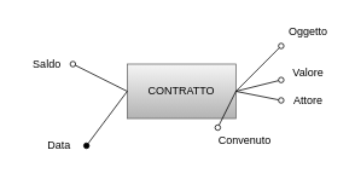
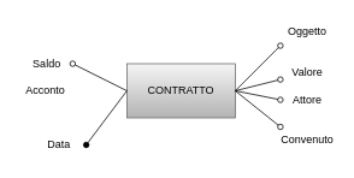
  <mxCell id="0" />
  <mxCell id="1" parent="0" />
  <mxCell id="2" value="CONTRATTO" style="rounded=0;whiteSpace=wrap;html=1;fillColor=#f5f5f5;gradientColor=#b3b3b3;strokeColor=#666666;" parent="1" vertex="1"><mxGeometry x="140" y="70" width="120" height="60" as="geometry" /></mxCell>
  <mxCell id="3" value="" style="endArrow=oval;html=1;rounded=0;endFill=0;" parent="1" edge="1"><mxGeometry width="50" height="50" relative="1" as="geometry"><mxPoint x="260" y="100" as="sourcePoint" /><mxPoint x="310" y="50" as="targetPoint" /></mxGeometry></mxCell>
  <mxCell id="4" value="Oggetto" style="text;html=1;strokeColor=none;fillColor=none;align=center;verticalAlign=middle;whiteSpace=wrap;rounded=0;" parent="1" vertex="1"><mxGeometry x="310" y="20" width="60" height="30" as="geometry" /></mxCell>
  <mxCell id="5" value="" style="endArrow=oval;html=1;rounded=0;endFill=0;" parent="1" target="6" edge="1"><mxGeometry width="50" height="50" relative="1" as="geometry"><mxPoint x="260" y="100" as="sourcePoint" /><mxPoint x="320" y="80" as="targetPoint" /></mxGeometry></mxCell>
  <mxCell id="6" value="Valore" style="text;html=1;strokeColor=none;fillColor=none;align=center;verticalAlign=middle;whiteSpace=wrap;rounded=0;" parent="1" vertex="1"><mxGeometry x="310" y="65" width="60" height="30" as="geometry" /></mxCell>
  <mxCell id="7" value="" style="endArrow=oval;html=1;rounded=0;endFill=0;exitX=1;exitY=0.5;exitDx=0;exitDy=0;" parent="1" source="2" edge="1"><mxGeometry width="50" height="50" relative="1" as="geometry"><mxPoint x="270" y="110" as="sourcePoint" /><mxPoint x="310" y="110" as="targetPoint" /></mxGeometry></mxCell>
  <mxCell id="8" value="Attore" style="text;html=1;strokeColor=none;fillColor=none;align=center;verticalAlign=middle;whiteSpace=wrap;rounded=0;" parent="1" vertex="1"><mxGeometry x="310" y="95" width="60" height="30" as="geometry" /></mxCell>
  <mxCell id="9" value="" style="endArrow=oval;html=1;rounded=0;endFill=0;entryX=0;entryY=0;entryDx=0;entryDy=0;" parent="1" target="10" edge="1"><mxGeometry width="50" height="50" relative="1" as="geometry"><mxPoint x="260" y="100" as="sourcePoint" /><mxPoint x="320" y="150" as="targetPoint" /></mxGeometry></mxCell>
- <mxCell id="10" value="Convenuto" style="text;html=1;strokeColor=none;fillColor=none;align=center;verticalAlign=middle;whiteSpace=wrap;rounded=0;" parent="1" vertex="1"><mxGeometry x="240" y="140" width="60" height="30" as="geometry" /></mxCell>
+ <mxCell id="10" value="Convenuto" style="text;html=1;strokeColor=none;fillColor=none;align=center;verticalAlign=middle;whiteSpace=wrap;rounded=0;" parent="1" vertex="1"><mxGeometry x="310" y="140" width="60" height="30" as="geometry" /></mxCell>
+ <mxCell id="11" value="Acconto" style="text;html=1;strokeColor=none;fillColor=none;align=center;verticalAlign=middle;whiteSpace=wrap;rounded=0;" parent="1" vertex="1"><mxGeometry x="20" y="85" width="60" height="30" as="geometry" /></mxCell>
  <mxCell id="12" value="" style="endArrow=oval;html=1;rounded=0;endFill=1;entryX=1;entryY=0.5;entryDx=0;entryDy=0;" parent="1" target="13" edge="1"><mxGeometry width="50" height="50" relative="1" as="geometry"><mxPoint x="140" y="100" as="sourcePoint" /><mxPoint x="100" y="117.5" as="targetPoint" /></mxGeometry></mxCell>
  <mxCell id="13" value="Data" style="text;html=1;strokeColor=none;fillColor=none;align=center;verticalAlign=middle;whiteSpace=wrap;rounded=0;" parent="1" vertex="1"><mxGeometry x="35" y="145" width="60" height="30" as="geometry" /></mxCell>
  <mxCell id="14" value="" style="endArrow=oval;html=1;rounded=0;endFill=0;" parent="1" edge="1"><mxGeometry width="50" height="50" relative="1" as="geometry"><mxPoint x="140" y="100" as="sourcePoint" /><mxPoint x="80" y="70" as="targetPoint" /></mxGeometry></mxCell>
  <mxCell id="15" value="&lt;font style=&quot;font-size: 12px&quot;&gt;Saldo&lt;/font&gt;" style="edgeLabel;html=1;align=center;verticalAlign=middle;resizable=0;points=[];" parent="14" vertex="1" connectable="0"><mxGeometry x="0.173" relative="1" as="geometry"><mxPoint x="-55" y="-13" as="offset" /></mxGeometry></mxCell>
